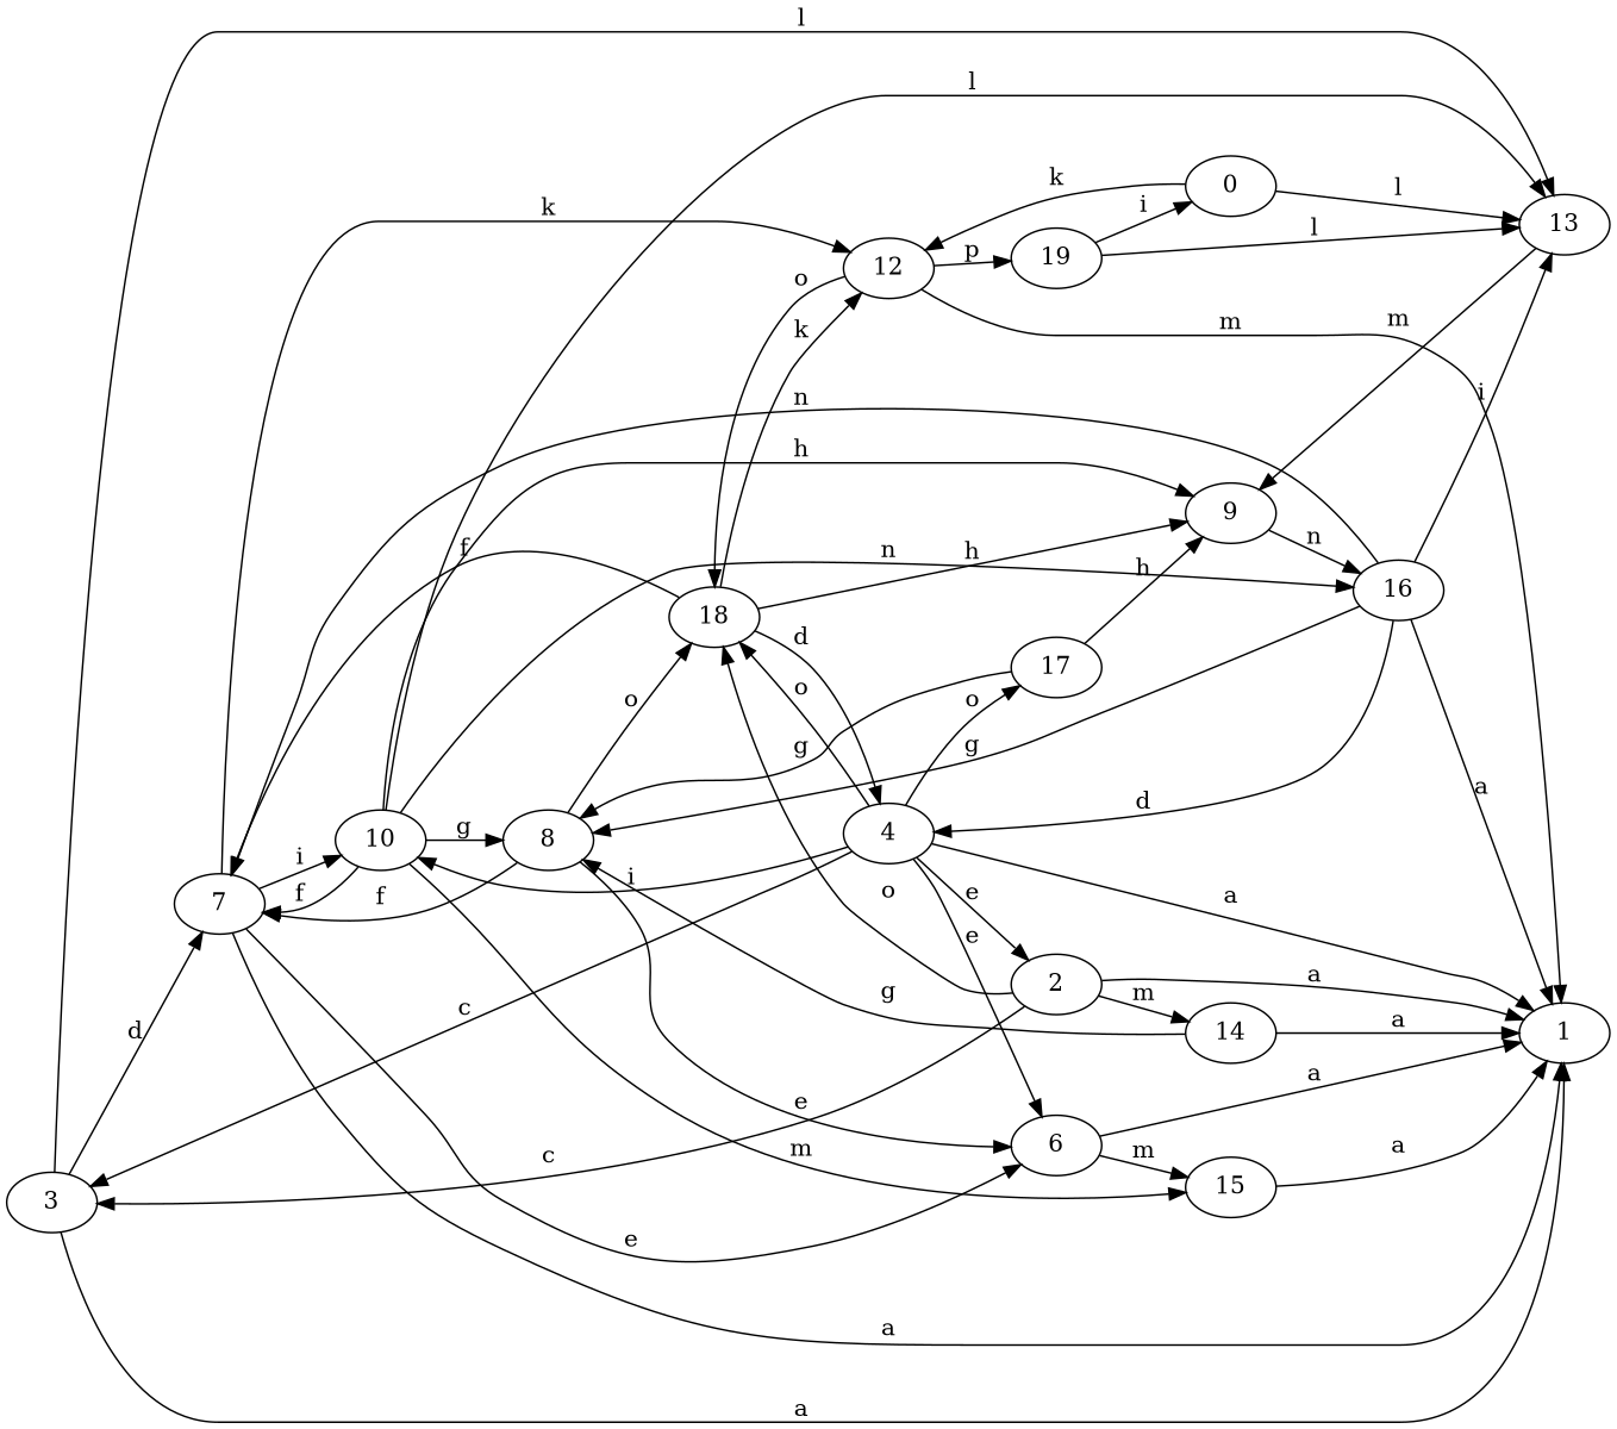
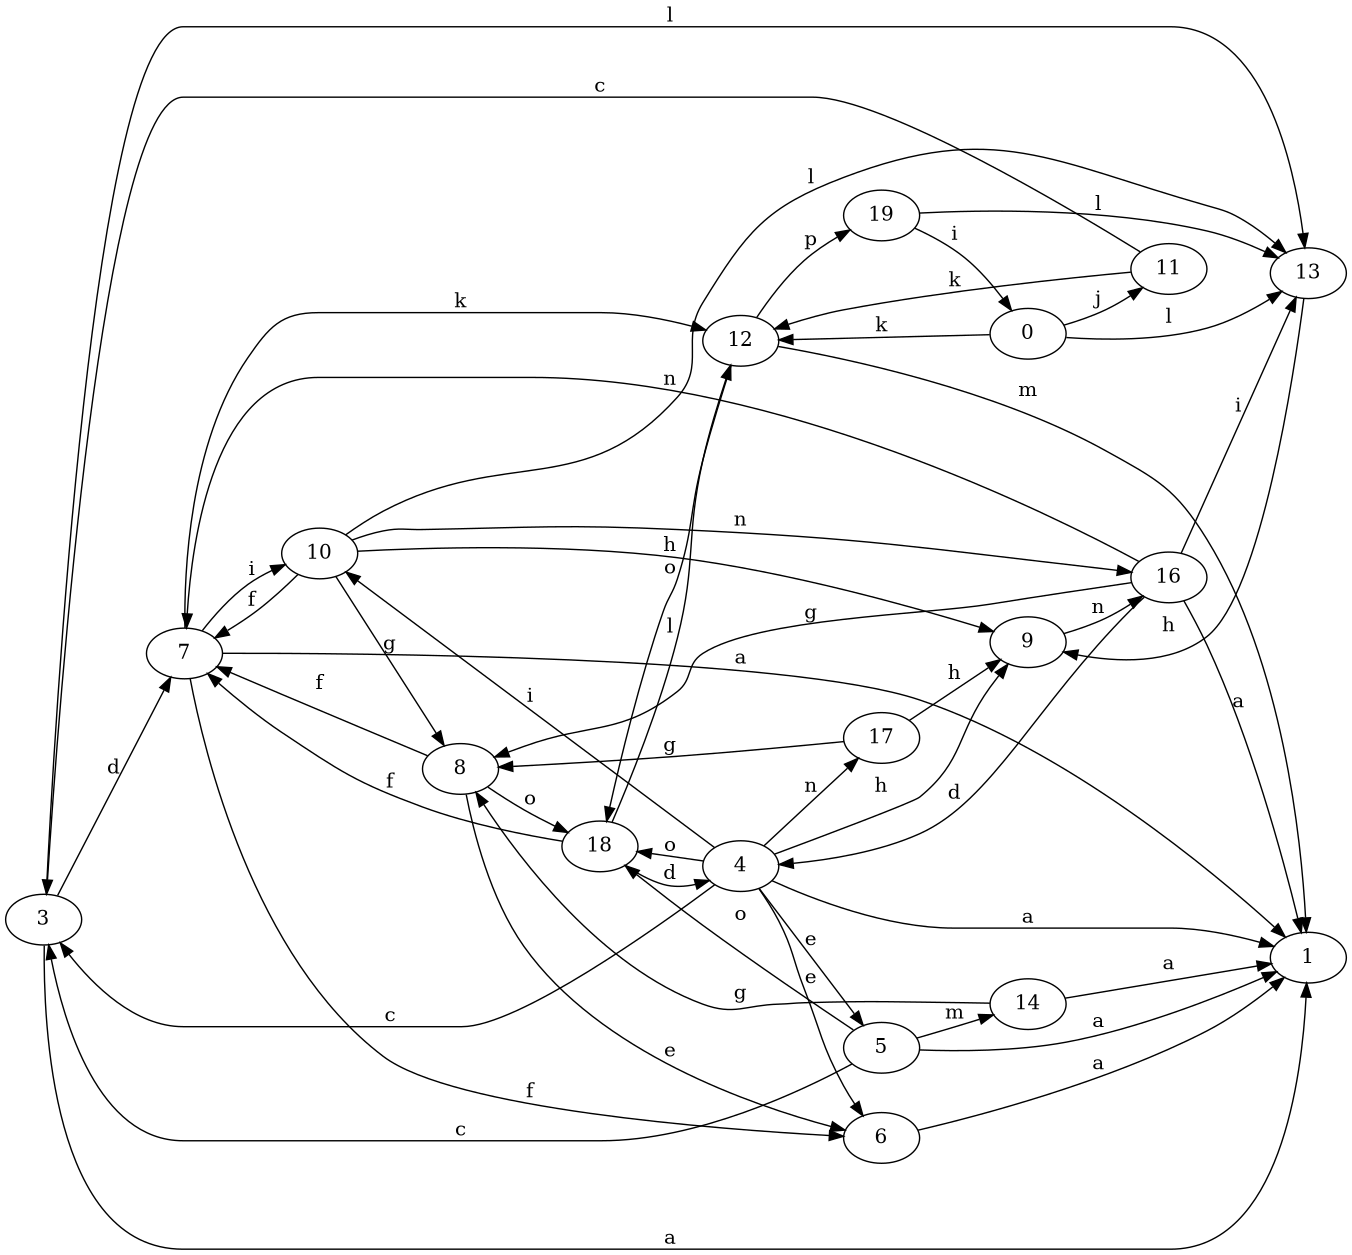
  strict digraph {
    rankdir=LR
    3
    1
    7
    13
    6
    10
    12
    9
    4
-   5 [label=2]
+   5
    17
    18
    14
-   15
    16
    8
    19
+   11
    0
    3 -> 1 [label=a]
    3 -> 7 [label=d]
    3 -> 13 [label=l]
    7 -> 1 [label=a]
-   7 -> 6 [label=e]
+   7 -> 6 [label=f]
    7 -> 10 [label=i]
    7 -> 12 [label=k]
-   13 -> 9 [label=m]
+   13 -> 9 [label=h]
    6 -> 1 [label=a]
-   6 -> 15 [label=m]
    10 -> 7 [label=f]
    10 -> 13 [label=l]
    10 -> 9 [label=h]
-   10 -> 15 [label=m]
    10 -> 16 [label=n]
    10 -> 8 [label=g]
    12 -> 1 [label=m]
    12 -> 18 [label=o]
    12 -> 19 [label=p]
    9 -> 16 [label=n]
    4 -> 3 [label=c]
    4 -> 1 [label=a]
    4 -> 6 [label=e]
    4 -> 10 [label=i]
-   18 -> 9 [label=h]
+   4 -> 9 [label=h]
    4 -> 5 [label=e]
-   4 -> 17 [label=o]
+   4 -> 17 [label=n]
    4 -> 18 [label=o]
    5 -> 3 [label=c]
    5 -> 1 [label=a]
    5 -> 18 [label=o]
    5 -> 14 [label=m]
    17 -> 9 [label=h]
    17 -> 8 [label=g]
    18 -> 7 [label=f]
-   18 -> 12 [label=k]
+   18 -> 12 [label=l]
    18 -> 4 [label=d]
    14 -> 1 [label=a]
    14 -> 8 [label=g]
-   15 -> 1 [label=a]
    16 -> 1 [label=a]
    16 -> 7 [label=n]
    16 -> 13 [label=i]
    16 -> 4 [label=d]
    16 -> 8 [label=g]
    8 -> 7 [label=f]
    8 -> 6 [label=e]
    8 -> 18 [label=o]
    19 -> 13 [label=l]
    19 -> 0 [label=i]
+   11 -> 3 [label=c]
+   11 -> 12 [label=k]
    0 -> 13 [label=l]
    0 -> 12 [label=k]
+   0 -> 11 [label=j]
  }
